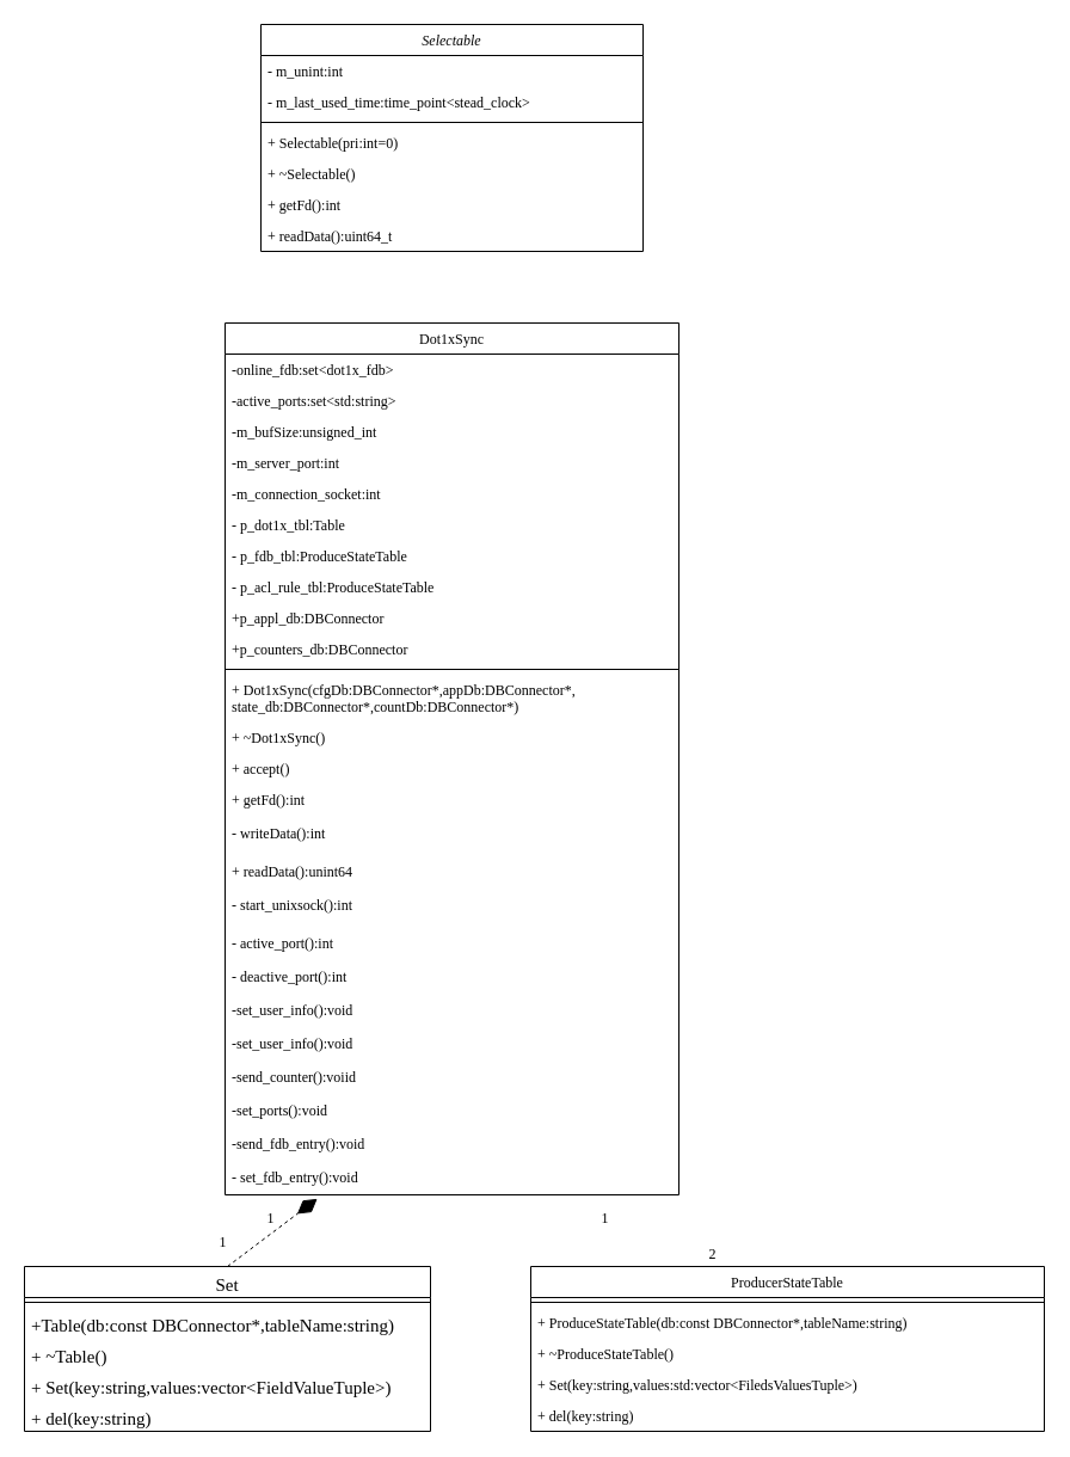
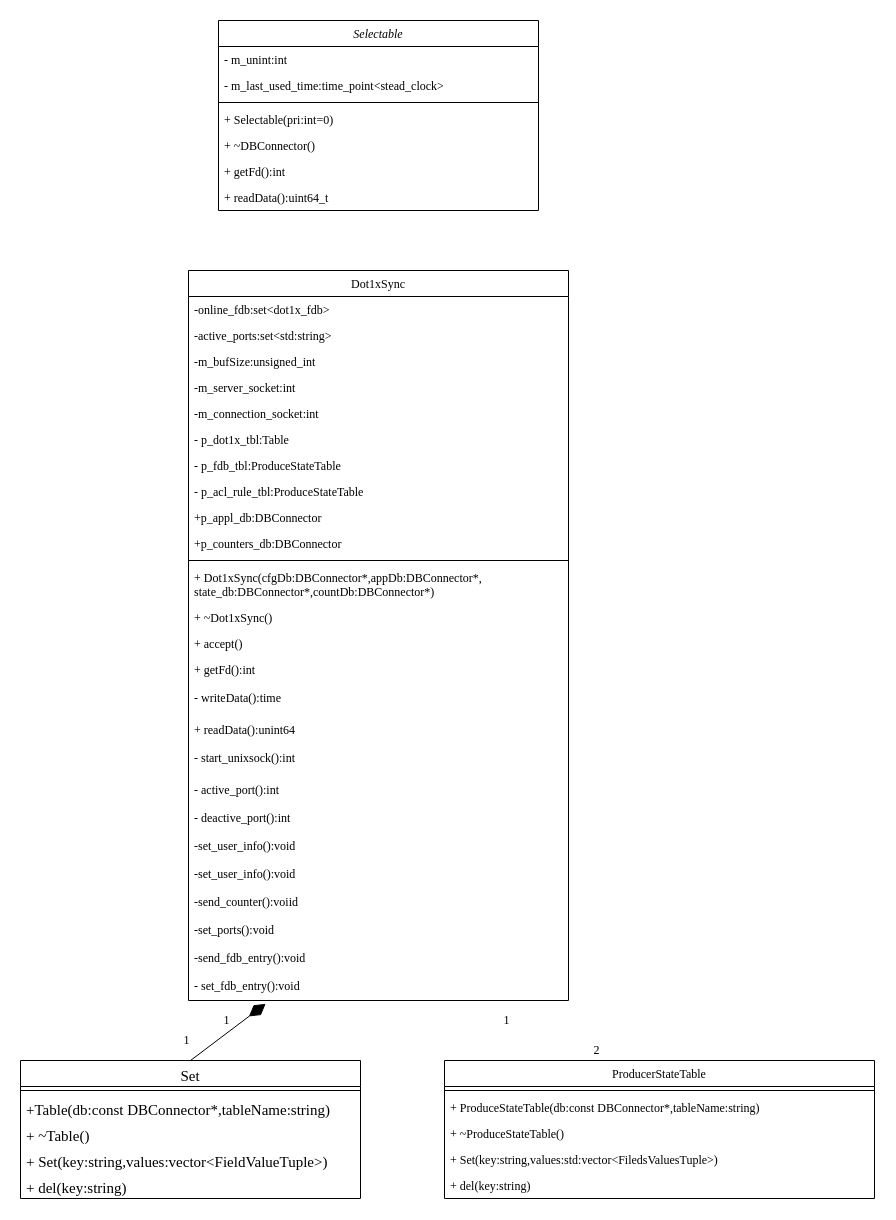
  <mxCell id="0" />
  <mxCell id="1" parent="0" />
  <mxCell id="2" value="Selectable" style="swimlane;fontStyle=2;align=center;verticalAlign=top;childLayout=stackLayout;horizontal=1;startSize=26;horizontalStack=0;resizeParent=1;resizeLast=0;collapsible=1;marginBottom=0;rounded=0;shadow=0;strokeWidth=1;fontSize=12;fontFamily=Times New Roman;" parent="1" vertex="1"><mxGeometry x="218" y="20" width="320" height="190" as="geometry"><mxRectangle x="230" y="140" width="160" height="26" as="alternateBounds" /></mxGeometry></mxCell>
  <mxCell id="3" value="- m_unint:int" style="text;align=left;verticalAlign=top;spacingLeft=4;spacingRight=4;overflow=hidden;rotatable=0;points=[[0,0.5],[1,0.5]];portConstraint=eastwest;fontSize=12;fontFamily=Times New Roman;" parent="2" vertex="1"><mxGeometry y="26" width="320" height="26" as="geometry" /></mxCell>
  <mxCell id="4" value="- m_last_used_time:time_point&lt;stead_clock&gt;" style="text;align=left;verticalAlign=top;spacingLeft=4;spacingRight=4;overflow=hidden;rotatable=0;points=[[0,0.5],[1,0.5]];portConstraint=eastwest;rounded=0;shadow=0;html=0;fontSize=12;fontFamily=Times New Roman;" parent="2" vertex="1"><mxGeometry y="52" width="320" height="26" as="geometry" /></mxCell>
  <mxCell id="5" value="" style="line;html=1;strokeWidth=1;align=left;verticalAlign=middle;spacingTop=-1;spacingLeft=3;spacingRight=3;rotatable=0;labelPosition=right;points=[];portConstraint=eastwest;fontSize=12;fontFamily=Times New Roman;" parent="2" vertex="1"><mxGeometry y="78" width="320" height="8" as="geometry" /></mxCell>
  <mxCell id="6" value="+ Selectable(pri:int=0)" style="text;align=left;verticalAlign=top;spacingLeft=4;spacingRight=4;overflow=hidden;rotatable=0;points=[[0,0.5],[1,0.5]];portConstraint=eastwest;fontSize=12;fontFamily=Times New Roman;" parent="2" vertex="1"><mxGeometry y="86" width="320" height="26" as="geometry" /></mxCell>
- <mxCell id="7" value="+ ~Selectable()" style="text;align=left;verticalAlign=top;spacingLeft=4;spacingRight=4;overflow=hidden;rotatable=0;points=[[0,0.5],[1,0.5]];portConstraint=eastwest;rounded=0;shadow=0;html=0;fontSize=12;fontFamily=Times New Roman;" parent="2" vertex="1"><mxGeometry y="112" width="320" height="26" as="geometry" /></mxCell>
+ <mxCell id="7" value="+ ~DBConnector()" style="text;align=left;verticalAlign=top;spacingLeft=4;spacingRight=4;overflow=hidden;rotatable=0;points=[[0,0.5],[1,0.5]];portConstraint=eastwest;rounded=0;shadow=0;html=0;fontSize=12;fontFamily=Times New Roman;" parent="2" vertex="1"><mxGeometry y="112" width="320" height="26" as="geometry" /></mxCell>
  <mxCell id="8" value="+ getFd():int" style="text;align=left;verticalAlign=top;spacingLeft=4;spacingRight=4;overflow=hidden;rotatable=0;points=[[0,0.5],[1,0.5]];portConstraint=eastwest;rounded=0;shadow=0;html=0;fontSize=12;fontFamily=Times New Roman;" parent="2" vertex="1"><mxGeometry y="138" width="320" height="26" as="geometry" /></mxCell>
  <mxCell id="9" value="+ readData():uint64_t" style="text;align=left;verticalAlign=top;spacingLeft=4;spacingRight=4;overflow=hidden;rotatable=0;points=[[0,0.5],[1,0.5]];portConstraint=eastwest;rounded=0;shadow=0;html=0;fontSize=12;fontFamily=Times New Roman;" parent="2" vertex="1"><mxGeometry y="164" width="320" height="26" as="geometry" /></mxCell>
  <mxCell id="10" value="Set" style="swimlane;fontStyle=0;align=center;verticalAlign=top;childLayout=stackLayout;horizontal=1;startSize=26;horizontalStack=0;resizeParent=1;resizeLast=0;collapsible=1;marginBottom=0;rounded=0;shadow=0;strokeWidth=1;fontSize=15;fontFamily=Times New Roman;" parent="1" vertex="1"><mxGeometry x="20" y="1060" width="340" height="138" as="geometry"><mxRectangle x="130" y="380" width="160" height="26" as="alternateBounds" /></mxGeometry></mxCell>
  <mxCell id="11" value="" style="line;html=1;strokeWidth=1;align=left;verticalAlign=middle;spacingTop=-1;spacingLeft=3;spacingRight=3;rotatable=0;labelPosition=right;points=[];portConstraint=eastwest;fontSize=15;fontFamily=Times New Roman;" parent="10" vertex="1"><mxGeometry y="26" width="340" height="8" as="geometry" /></mxCell>
  <mxCell id="12" value="+Table(db:const DBConnector*,tableName:string)" style="text;align=left;verticalAlign=top;spacingLeft=4;spacingRight=4;overflow=hidden;rotatable=0;points=[[0,0.5],[1,0.5]];portConstraint=eastwest;fontSize=15;fontFamily=Times New Roman;" parent="10" vertex="1"><mxGeometry y="34" width="340" height="26" as="geometry" /></mxCell>
  <mxCell id="13" value="+ ~Table()" style="text;align=left;verticalAlign=top;spacingLeft=4;spacingRight=4;overflow=hidden;rotatable=0;points=[[0,0.5],[1,0.5]];portConstraint=eastwest;fontSize=15;fontFamily=Times New Roman;" parent="10" vertex="1"><mxGeometry y="60" width="340" height="26" as="geometry" /></mxCell>
  <mxCell id="14" value="+ Set(key:string,values:vector&lt;FieldValueTuple&gt;)" style="text;align=left;verticalAlign=top;spacingLeft=4;spacingRight=4;overflow=hidden;rotatable=0;points=[[0,0.5],[1,0.5]];portConstraint=eastwest;fontSize=15;fontFamily=Times New Roman;" parent="10" vertex="1"><mxGeometry y="86" width="340" height="26" as="geometry" /></mxCell>
  <mxCell id="15" value="+ del(key:string)" style="text;align=left;verticalAlign=top;spacingLeft=4;spacingRight=4;overflow=hidden;rotatable=0;points=[[0,0.5],[1,0.5]];portConstraint=eastwest;fontSize=15;fontFamily=Times New Roman;" parent="10" vertex="1"><mxGeometry y="112" width="340" height="26" as="geometry" /></mxCell>
  <mxCell id="16" value="Dot1xSync" style="swimlane;fontStyle=0;align=center;verticalAlign=top;childLayout=stackLayout;horizontal=1;startSize=26;horizontalStack=0;resizeParent=1;resizeLast=0;collapsible=1;marginBottom=0;rounded=0;shadow=0;strokeWidth=1;fontSize=12;fontFamily=Times New Roman;" parent="1" vertex="1"><mxGeometry x="188" y="270" width="380" height="730" as="geometry"><mxRectangle x="550" y="140" width="160" height="26" as="alternateBounds" /></mxGeometry></mxCell>
  <mxCell id="17" value="-online_fdb:set&lt;dot1x_fdb&gt;" style="text;align=left;verticalAlign=top;spacingLeft=4;spacingRight=4;overflow=hidden;rotatable=0;points=[[0,0.5],[1,0.5]];portConstraint=eastwest;fontSize=12;fontFamily=Times New Roman;" parent="16" vertex="1"><mxGeometry y="26" width="380" height="26" as="geometry" /></mxCell>
  <mxCell id="18" value="-active_ports:set&lt;std:string&gt;" style="text;align=left;verticalAlign=top;spacingLeft=4;spacingRight=4;overflow=hidden;rotatable=0;points=[[0,0.5],[1,0.5]];portConstraint=eastwest;fontSize=12;fontFamily=Times New Roman;" parent="16" vertex="1"><mxGeometry y="52" width="380" height="26" as="geometry" /></mxCell>
  <mxCell id="19" value="-m_bufSize:unsigned_int" style="text;align=left;verticalAlign=top;spacingLeft=4;spacingRight=4;overflow=hidden;rotatable=0;points=[[0,0.5],[1,0.5]];portConstraint=eastwest;fontSize=12;fontFamily=Times New Roman;" parent="16" vertex="1"><mxGeometry y="78" width="380" height="26" as="geometry" /></mxCell>
- <mxCell id="20" value="-m_server_port:int" style="text;align=left;verticalAlign=top;spacingLeft=4;spacingRight=4;overflow=hidden;rotatable=0;points=[[0,0.5],[1,0.5]];portConstraint=eastwest;fontSize=12;fontFamily=Times New Roman;" parent="16" vertex="1"><mxGeometry y="104" width="380" height="26" as="geometry" /></mxCell>
+ <mxCell id="20" value="-m_server_socket:int" style="text;align=left;verticalAlign=top;spacingLeft=4;spacingRight=4;overflow=hidden;rotatable=0;points=[[0,0.5],[1,0.5]];portConstraint=eastwest;fontSize=12;fontFamily=Times New Roman;" parent="16" vertex="1"><mxGeometry y="104" width="380" height="26" as="geometry" /></mxCell>
  <mxCell id="21" value="-m_connection_socket:int&#10;" style="text;align=left;verticalAlign=top;spacingLeft=4;spacingRight=4;overflow=hidden;rotatable=0;points=[[0,0.5],[1,0.5]];portConstraint=eastwest;fontSize=12;fontFamily=Times New Roman;" parent="16" vertex="1"><mxGeometry y="130" width="380" height="26" as="geometry" /></mxCell>
  <mxCell id="22" value="- p_dot1x_tbl:Table" style="text;align=left;verticalAlign=top;spacingLeft=4;spacingRight=4;overflow=hidden;rotatable=0;points=[[0,0.5],[1,0.5]];portConstraint=eastwest;rounded=0;shadow=0;html=0;fontSize=12;fontFamily=Times New Roman;" parent="16" vertex="1"><mxGeometry y="156" width="380" height="26" as="geometry" /></mxCell>
  <mxCell id="23" value="- p_fdb_tbl:ProduceStateTable" style="text;align=left;verticalAlign=top;spacingLeft=4;spacingRight=4;overflow=hidden;rotatable=0;points=[[0,0.5],[1,0.5]];portConstraint=eastwest;rounded=0;shadow=0;html=0;fontSize=12;fontFamily=Times New Roman;" parent="16" vertex="1"><mxGeometry y="182" width="380" height="26" as="geometry" /></mxCell>
  <mxCell id="24" value="- p_acl_rule_tbl:ProduceStateTable" style="text;align=left;verticalAlign=top;spacingLeft=4;spacingRight=4;overflow=hidden;rotatable=0;points=[[0,0.5],[1,0.5]];portConstraint=eastwest;fontSize=12;fontFamily=Times New Roman;" parent="16" vertex="1"><mxGeometry y="208" width="380" height="26" as="geometry" /></mxCell>
  <mxCell id="25" value="+p_appl_db:DBConnector&#10;" style="text;align=left;verticalAlign=top;spacingLeft=4;spacingRight=4;overflow=hidden;rotatable=0;points=[[0,0.5],[1,0.5]];portConstraint=eastwest;fontSize=12;fontFamily=Times New Roman;" parent="16" vertex="1"><mxGeometry y="234" width="380" height="26" as="geometry" /></mxCell>
  <mxCell id="26" value="+p_counters_db:DBConnector&#10;" style="text;align=left;verticalAlign=top;spacingLeft=4;spacingRight=4;overflow=hidden;rotatable=0;points=[[0,0.5],[1,0.5]];portConstraint=eastwest;fontSize=12;fontFamily=Times New Roman;" parent="16" vertex="1"><mxGeometry y="260" width="380" height="26" as="geometry" /></mxCell>
  <mxCell id="27" value="" style="line;html=1;strokeWidth=1;align=left;verticalAlign=middle;spacingTop=-1;spacingLeft=3;spacingRight=3;rotatable=0;labelPosition=right;points=[];portConstraint=eastwest;fontSize=12;fontFamily=Times New Roman;" parent="16" vertex="1"><mxGeometry y="286" width="380" height="8" as="geometry" /></mxCell>
  <mxCell id="28" value="+ Dot1xSync(cfgDb:DBConnector*,appDb:DBConnector*,&#10;state_db:DBConnector*,countDb:DBConnector*)" style="text;align=left;verticalAlign=top;spacingLeft=4;spacingRight=4;overflow=hidden;rotatable=0;points=[[0,0.5],[1,0.5]];portConstraint=eastwest;fontSize=12;fontFamily=Times New Roman;" parent="16" vertex="1"><mxGeometry y="294" width="380" height="40" as="geometry" /></mxCell>
  <mxCell id="29" value="+ ~Dot1xSync()" style="text;align=left;verticalAlign=top;spacingLeft=4;spacingRight=4;overflow=hidden;rotatable=0;points=[[0,0.5],[1,0.5]];portConstraint=eastwest;rounded=0;shadow=0;html=0;fontSize=12;fontFamily=Times New Roman;" parent="16" vertex="1"><mxGeometry y="334" width="380" height="26" as="geometry" /></mxCell>
  <mxCell id="30" value="+ accept()" style="text;align=left;verticalAlign=top;spacingLeft=4;spacingRight=4;overflow=hidden;rotatable=0;points=[[0,0.5],[1,0.5]];portConstraint=eastwest;rounded=0;shadow=0;html=0;fontSize=12;fontFamily=Times New Roman;" parent="16" vertex="1"><mxGeometry y="360" width="380" height="26" as="geometry" /></mxCell>
  <mxCell id="31" value="+ getFd():int" style="text;align=left;verticalAlign=top;spacingLeft=4;spacingRight=4;overflow=hidden;rotatable=0;points=[[0,0.5],[1,0.5]];portConstraint=eastwest;rounded=0;shadow=0;html=0;fontSize=12;fontFamily=Times New Roman;" parent="16" vertex="1"><mxGeometry y="386" width="380" height="28" as="geometry" /></mxCell>
- <mxCell id="32" value="- writeData():int" style="text;align=left;verticalAlign=top;spacingLeft=4;spacingRight=4;overflow=hidden;rotatable=0;points=[[0,0.5],[1,0.5]];portConstraint=eastwest;rounded=0;shadow=0;html=0;fontSize=12;fontFamily=Times New Roman;" parent="16" vertex="1"><mxGeometry y="414" width="380" height="32" as="geometry" /></mxCell>
+ <mxCell id="32" value="- writeData():time" style="text;align=left;verticalAlign=top;spacingLeft=4;spacingRight=4;overflow=hidden;rotatable=0;points=[[0,0.5],[1,0.5]];portConstraint=eastwest;rounded=0;shadow=0;html=0;fontSize=12;fontFamily=Times New Roman;" parent="16" vertex="1"><mxGeometry y="414" width="380" height="32" as="geometry" /></mxCell>
  <mxCell id="33" value="+ readData():unint64" style="text;align=left;verticalAlign=top;spacingLeft=4;spacingRight=4;overflow=hidden;rotatable=0;points=[[0,0.5],[1,0.5]];portConstraint=eastwest;rounded=0;shadow=0;html=0;fontSize=12;fontFamily=Times New Roman;" parent="16" vertex="1"><mxGeometry y="446" width="380" height="28" as="geometry" /></mxCell>
  <mxCell id="34" value="- start_unixsock():int" style="text;align=left;verticalAlign=top;spacingLeft=4;spacingRight=4;overflow=hidden;rotatable=0;points=[[0,0.5],[1,0.5]];portConstraint=eastwest;rounded=0;shadow=0;html=0;fontSize=12;fontFamily=Times New Roman;" parent="16" vertex="1"><mxGeometry y="474" width="380" height="32" as="geometry" /></mxCell>
  <mxCell id="35" value="- active_port():int" style="text;align=left;verticalAlign=top;spacingLeft=4;spacingRight=4;overflow=hidden;rotatable=0;points=[[0,0.5],[1,0.5]];portConstraint=eastwest;rounded=0;shadow=0;html=0;fontSize=12;fontFamily=Times New Roman;" parent="16" vertex="1"><mxGeometry y="506" width="380" height="28" as="geometry" /></mxCell>
  <mxCell id="36" value="- deactive_port():int" style="text;align=left;verticalAlign=top;spacingLeft=4;spacingRight=4;overflow=hidden;rotatable=0;points=[[0,0.5],[1,0.5]];portConstraint=eastwest;rounded=0;shadow=0;html=0;fontSize=12;fontFamily=Times New Roman;" parent="16" vertex="1"><mxGeometry y="534" width="380" height="28" as="geometry" /></mxCell>
  <mxCell id="37" value="-set_user_info():void" style="text;align=left;verticalAlign=top;spacingLeft=4;spacingRight=4;overflow=hidden;rotatable=0;points=[[0,0.5],[1,0.5]];portConstraint=eastwest;rounded=0;shadow=0;html=0;fontSize=12;fontFamily=Times New Roman;" parent="16" vertex="1"><mxGeometry y="562" width="380" height="28" as="geometry" /></mxCell>
  <mxCell id="38" value="-set_user_info():void" style="text;align=left;verticalAlign=top;spacingLeft=4;spacingRight=4;overflow=hidden;rotatable=0;points=[[0,0.5],[1,0.5]];portConstraint=eastwest;rounded=0;shadow=0;html=0;fontSize=12;fontFamily=Times New Roman;" parent="16" vertex="1"><mxGeometry y="590" width="380" height="28" as="geometry" /></mxCell>
  <mxCell id="39" value="-send_counter():voiid" style="text;align=left;verticalAlign=top;spacingLeft=4;spacingRight=4;overflow=hidden;rotatable=0;points=[[0,0.5],[1,0.5]];portConstraint=eastwest;rounded=0;shadow=0;html=0;fontSize=12;fontFamily=Times New Roman;" parent="16" vertex="1"><mxGeometry y="618" width="380" height="28" as="geometry" /></mxCell>
  <mxCell id="40" value="-set_ports():void" style="text;align=left;verticalAlign=top;spacingLeft=4;spacingRight=4;overflow=hidden;rotatable=0;points=[[0,0.5],[1,0.5]];portConstraint=eastwest;rounded=0;shadow=0;html=0;fontSize=12;fontFamily=Times New Roman;" parent="16" vertex="1"><mxGeometry y="646" width="380" height="28" as="geometry" /></mxCell>
  <mxCell id="41" value="-send_fdb_entry():void" style="text;align=left;verticalAlign=top;spacingLeft=4;spacingRight=4;overflow=hidden;rotatable=0;points=[[0,0.5],[1,0.5]];portConstraint=eastwest;rounded=0;shadow=0;html=0;fontSize=12;fontFamily=Times New Roman;" parent="16" vertex="1"><mxGeometry y="674" width="380" height="28" as="geometry" /></mxCell>
  <mxCell id="42" value="- set_fdb_entry():void" style="text;align=left;verticalAlign=top;spacingLeft=4;spacingRight=4;overflow=hidden;rotatable=0;points=[[0,0.5],[1,0.5]];portConstraint=eastwest;rounded=0;shadow=0;html=0;fontSize=12;fontFamily=Times New Roman;" parent="16" vertex="1"><mxGeometry y="702" width="380" height="28" as="geometry" /></mxCell>
  <mxCell id="43" value="ProducerStateTable" style="swimlane;fontStyle=0;align=center;verticalAlign=top;childLayout=stackLayout;horizontal=1;startSize=26;horizontalStack=0;resizeParent=1;resizeLast=0;collapsible=1;marginBottom=0;rounded=0;shadow=0;strokeWidth=1;fontSize=12;fontFamily=Times New Roman;" parent="1" vertex="1"><mxGeometry x="444" y="1060" width="430" height="138" as="geometry"><mxRectangle x="130" y="380" width="160" height="26" as="alternateBounds" /></mxGeometry></mxCell>
  <mxCell id="44" value="" style="line;html=1;strokeWidth=1;align=left;verticalAlign=middle;spacingTop=-1;spacingLeft=3;spacingRight=3;rotatable=0;labelPosition=right;points=[];portConstraint=eastwest;fontSize=12;fontFamily=Times New Roman;" parent="43" vertex="1"><mxGeometry y="26" width="430" height="8" as="geometry" /></mxCell>
  <mxCell id="45" value="+ ProduceStateTable(db:const DBConnector*,tableName:string)" style="text;align=left;verticalAlign=top;spacingLeft=4;spacingRight=4;overflow=hidden;rotatable=0;points=[[0,0.5],[1,0.5]];portConstraint=eastwest;fontSize=12;fontFamily=Times New Roman;" parent="43" vertex="1"><mxGeometry y="34" width="430" height="26" as="geometry" /></mxCell>
  <mxCell id="46" value="+ ~ProduceStateTable()" style="text;align=left;verticalAlign=top;spacingLeft=4;spacingRight=4;overflow=hidden;rotatable=0;points=[[0,0.5],[1,0.5]];portConstraint=eastwest;fontSize=12;fontFamily=Times New Roman;" parent="43" vertex="1"><mxGeometry y="60" width="430" height="26" as="geometry" /></mxCell>
  <mxCell id="47" value="+ Set(key:string,values:std:vector&lt;FiledsValuesTuple&gt;)" style="text;align=left;verticalAlign=top;spacingLeft=4;spacingRight=4;overflow=hidden;rotatable=0;points=[[0,0.5],[1,0.5]];portConstraint=eastwest;fontSize=12;fontFamily=Times New Roman;" parent="43" vertex="1"><mxGeometry y="86" width="430" height="26" as="geometry" /></mxCell>
  <mxCell id="48" value="+ del(key:string)" style="text;align=left;verticalAlign=top;spacingLeft=4;spacingRight=4;overflow=hidden;rotatable=0;points=[[0,0.5],[1,0.5]];portConstraint=eastwest;fontSize=12;fontFamily=Times New Roman;" parent="43" vertex="1"><mxGeometry y="112" width="430" height="26" as="geometry" /></mxCell>
  <mxCell id="49" value="1" style="edgeLabel;html=1;align=center;verticalAlign=middle;resizable=0;points=[];fontSize=12;fontFamily=Times New Roman;" parent="1" vertex="1" connectable="0"><mxGeometry x="434" y="1040" as="geometry"><mxPoint x="71" y="-21" as="offset" /></mxGeometry></mxCell>
  <mxCell id="50" value="2" style="edgeLabel;html=1;align=center;verticalAlign=middle;resizable=0;points=[];fontSize=12;fontFamily=Times New Roman;" parent="1" vertex="1" connectable="0"><mxGeometry x="524" y="1070" as="geometry"><mxPoint x="71" y="-21" as="offset" /></mxGeometry></mxCell>
- <mxCell id="51" value="" style="endArrow=diamondThin;html=1;rounded=0;exitX=0.5;exitY=0;exitDx=0;exitDy=0;endFill=1;fontSize=12;endSize=18;fontFamily=Times New Roman;entryX=0.203;entryY=1.119;entryDx=0;entryDy=0;entryPerimeter=0;dashed=1;" parent="1" source="10" target="42" edge="1"><mxGeometry width="50" height="50" relative="1" as="geometry"><mxPoint x="500" y="1041.08" as="sourcePoint" /><mxPoint x="364" y="1003" as="targetPoint" /></mxGeometry></mxCell>
+ <mxCell id="51" value="" style="endArrow=diamondThin;html=1;rounded=0;exitX=0.5;exitY=0;exitDx=0;exitDy=0;endFill=1;fontSize=12;endSize=18;fontFamily=Times New Roman;entryX=0.203;entryY=1.119;entryDx=0;entryDy=0;entryPerimeter=0;" parent="1" source="10" target="42" edge="1"><mxGeometry width="50" height="50" relative="1" as="geometry"><mxPoint x="500" y="1041.08" as="sourcePoint" /><mxPoint x="364" y="1003" as="targetPoint" /></mxGeometry></mxCell>
  <mxCell id="52" value="1" style="edgeLabel;html=1;align=center;verticalAlign=middle;resizable=0;points=[];fontSize=12;fontFamily=Times New Roman;" parent="1" vertex="1" connectable="0"><mxGeometry x="154" y="1040" as="geometry"><mxPoint x="71" y="-21" as="offset" /></mxGeometry></mxCell>
  <mxCell id="53" value="1" style="edgeLabel;html=1;align=center;verticalAlign=middle;resizable=0;points=[];fontSize=12;fontFamily=Times New Roman;" parent="1" vertex="1" connectable="0"><mxGeometry x="114" y="1060" as="geometry"><mxPoint x="71" y="-21" as="offset" /></mxGeometry></mxCell>
